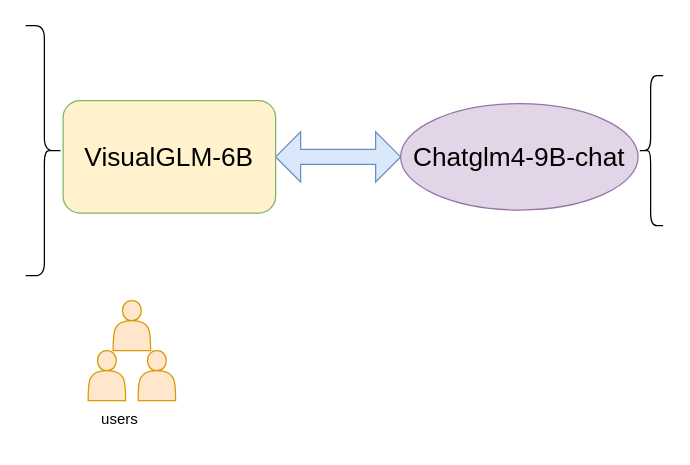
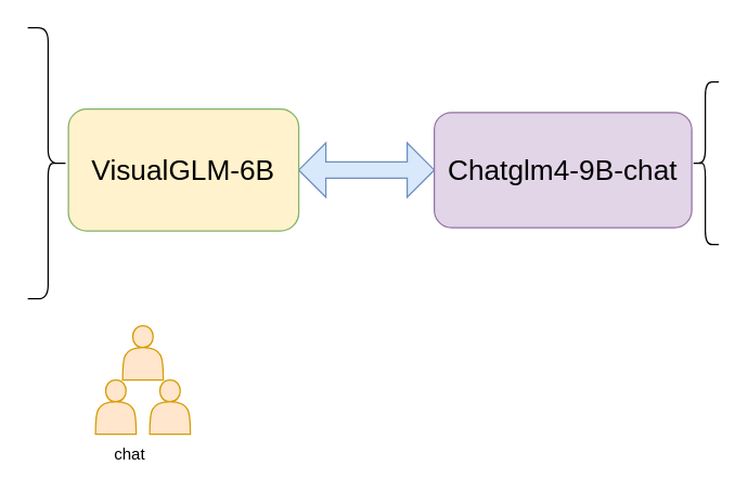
  <mxCell id="0" />
  <mxCell id="1" parent="0" />
  <mxCell id="2" value="" style="shape=actor;whiteSpace=wrap;html=1;fillColor=#ffe6cc;strokeColor=#d79b00;" vertex="1" parent="1"><mxGeometry x="70" y="280" width="30" height="40" as="geometry" /></mxCell>
  <mxCell id="3" value="" style="shape=actor;whiteSpace=wrap;html=1;fillColor=#ffe6cc;strokeColor=#d79b00;" vertex="1" parent="1"><mxGeometry x="110" y="280" width="30" height="40" as="geometry" /></mxCell>
  <mxCell id="4" value="" style="shape=actor;whiteSpace=wrap;html=1;fillColor=#ffe6cc;strokeColor=#d79b00;" vertex="1" parent="1"><mxGeometry x="90" y="240" width="30" height="40" as="geometry" /></mxCell>
- <mxCell id="5" value="users" style="text;html=1;align=center;verticalAlign=middle;resizable=0;points=[];autosize=1;strokeColor=none;fillColor=none;strokeWidth=15;" vertex="1" parent="1"><mxGeometry x="70" y="320" width="50" height="30" as="geometry" /></mxCell>
+ <mxCell id="5" value="chat" style="text;html=1;align=center;verticalAlign=middle;resizable=0;points=[];autosize=1;strokeColor=none;fillColor=none;strokeWidth=15;" vertex="1" parent="1"><mxGeometry x="70" y="320" width="50" height="30" as="geometry" /></mxCell>
  <mxCell id="6" value="" style="shape=doubleArrow;whiteSpace=wrap;html=1;fillColor=#dae8fc;strokeColor=#6c8ebf;" vertex="1" parent="1"><mxGeometry x="220" y="105" width="100" height="40" as="geometry" /></mxCell>
  <mxCell id="7" value="&lt;font style=&quot;font-size: 21px;&quot;&gt;VisualGLM-6B&lt;/font&gt;" style="rounded=1;whiteSpace=wrap;html=1;fillColor=#fff2cc;strokeColor=#82b366;" vertex="1" parent="1"><mxGeometry x="50" y="80" width="170" height="90" as="geometry" /></mxCell>
- <mxCell id="8" value="&lt;font style=&quot;font-size: 21px;&quot;&gt;Chatglm4-9B-chat&lt;/font&gt;" style="ellipse;whiteSpace=wrap;html=1;fillColor=#e1d5e7;strokeColor=#9673a6;" vertex="1" parent="1"><mxGeometry x="320" y="82.5" width="190" height="85" as="geometry" /></mxCell>
+ <mxCell id="8" value="&lt;font style=&quot;font-size: 21px;&quot;&gt;Chatglm4-9B-chat&lt;/font&gt;" style="rounded=1;whiteSpace=wrap;html=1;fillColor=#e1d5e7;strokeColor=#9673a6;" vertex="1" parent="1"><mxGeometry x="320" y="82.5" width="190" height="85" as="geometry" /></mxCell>
  <mxCell id="9" value="" style="shape=curlyBracket;whiteSpace=wrap;html=1;rounded=1;flipH=1;labelPosition=right;verticalLabelPosition=middle;align=left;verticalAlign=middle;" vertex="1" parent="1"><mxGeometry x="20" y="20" width="30" height="200" as="geometry" /></mxCell>
  <mxCell id="10" value="" style="shape=curlyBracket;whiteSpace=wrap;html=1;rounded=1;labelPosition=left;verticalLabelPosition=middle;align=right;verticalAlign=middle;" vertex="1" parent="1"><mxGeometry x="510" y="60" width="20" height="120" as="geometry" /></mxCell>
